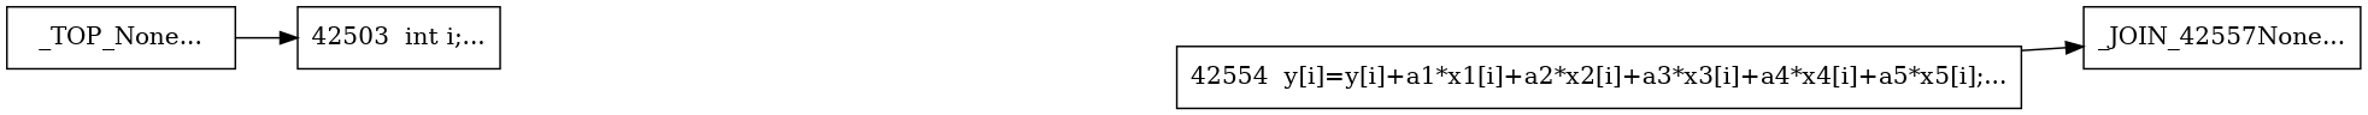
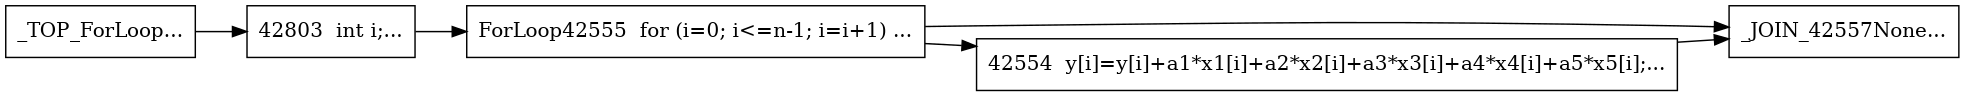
  digraph {
    rankdir=LR
    node [shape=box]
    n1 [label="_JOIN_42557None..."]
-   n2 [label="42503  int i;..."]
+   n2 [label="42803  int i;..."]
+   n3 [label="ForLoop42555  for (i=0; i<=n-1; i=i+1) ..."]
    n4 [label="42554  y[i]=y[i]+a1*x1[i]+a2*x2[i]+a3*x3[i]+a4*x4[i]+a5*x5[i];..."]
-   n5 [label="_TOP_None..."]
+   n5 [label="_TOP_ForLoop..."]
+   n2 -> n3
+   n3 -> n1
+   n3 -> n4
    n4 -> n1
    n5 -> n2
  }
